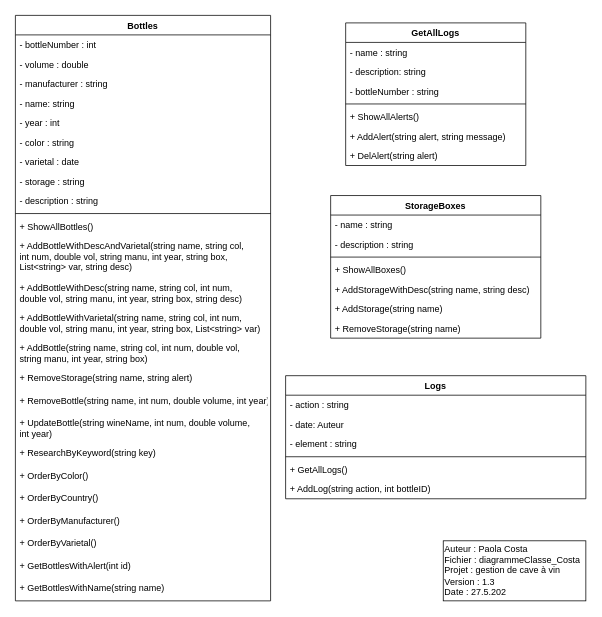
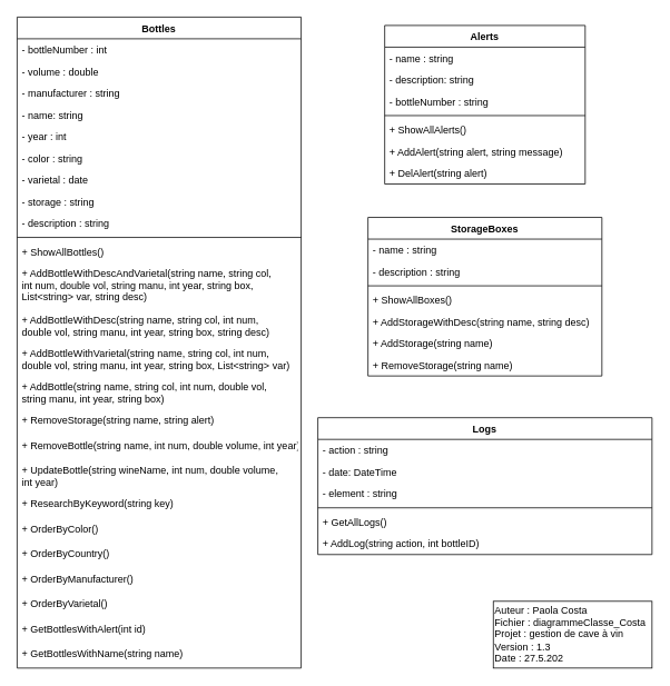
  <mxCell id="0" />
  <mxCell id="1" parent="0" />
  <mxCell id="2" value="Auteur : Paola Costa&lt;br&gt;Fichier : diagrammeClasse_Costa&lt;br&gt;Projet : gestion de cave à vin&lt;br&gt;Version : 1.3&lt;br&gt;Date : 27.5.202" style="rounded=0;whiteSpace=wrap;html=1;align=left;" parent="1" vertex="1"><mxGeometry x="590" y="720" width="190" height="80" as="geometry" /></mxCell>
  <mxCell id="3" value="Bottles" style="swimlane;fontStyle=1;align=center;verticalAlign=top;childLayout=stackLayout;horizontal=1;startSize=26;horizontalStack=0;resizeParent=1;resizeParentMax=0;resizeLast=0;collapsible=1;marginBottom=0;" parent="1" vertex="1"><mxGeometry x="20" y="20" width="340" height="780" as="geometry" /></mxCell>
  <mxCell id="4" value="- bottleNumber : int" style="text;strokeColor=none;fillColor=none;align=left;verticalAlign=top;spacingLeft=4;spacingRight=4;overflow=hidden;rotatable=0;points=[[0,0.5],[1,0.5]];portConstraint=eastwest;" parent="3" vertex="1"><mxGeometry y="26" width="340" height="26" as="geometry" /></mxCell>
  <mxCell id="5" value="- volume : double " style="text;strokeColor=none;fillColor=none;align=left;verticalAlign=top;spacingLeft=4;spacingRight=4;overflow=hidden;rotatable=0;points=[[0,0.5],[1,0.5]];portConstraint=eastwest;" parent="3" vertex="1"><mxGeometry y="52" width="340" height="26" as="geometry" /></mxCell>
  <mxCell id="6" value="- manufacturer : string" style="text;strokeColor=none;fillColor=none;align=left;verticalAlign=top;spacingLeft=4;spacingRight=4;overflow=hidden;rotatable=0;points=[[0,0.5],[1,0.5]];portConstraint=eastwest;" parent="3" vertex="1"><mxGeometry y="78" width="340" height="26" as="geometry" /></mxCell>
  <mxCell id="7" value="- name: string" style="text;strokeColor=none;fillColor=none;align=left;verticalAlign=top;spacingLeft=4;spacingRight=4;overflow=hidden;rotatable=0;points=[[0,0.5],[1,0.5]];portConstraint=eastwest;" parent="3" vertex="1"><mxGeometry y="104" width="340" height="26" as="geometry" /></mxCell>
  <mxCell id="8" value="- year : int" style="text;strokeColor=none;fillColor=none;align=left;verticalAlign=top;spacingLeft=4;spacingRight=4;overflow=hidden;rotatable=0;points=[[0,0.5],[1,0.5]];portConstraint=eastwest;" parent="3" vertex="1"><mxGeometry y="130" width="340" height="26" as="geometry" /></mxCell>
  <mxCell id="9" value="- color : string" style="text;strokeColor=none;fillColor=none;align=left;verticalAlign=top;spacingLeft=4;spacingRight=4;overflow=hidden;rotatable=0;points=[[0,0.5],[1,0.5]];portConstraint=eastwest;" parent="3" vertex="1"><mxGeometry y="156" width="340" height="26" as="geometry" /></mxCell>
  <mxCell id="10" value="- varietal : date" style="text;strokeColor=none;fillColor=none;align=left;verticalAlign=top;spacingLeft=4;spacingRight=4;overflow=hidden;rotatable=0;points=[[0,0.5],[1,0.5]];portConstraint=eastwest;" parent="3" vertex="1"><mxGeometry y="182" width="340" height="26" as="geometry" /></mxCell>
  <mxCell id="11" value="- storage : string" style="text;strokeColor=none;fillColor=none;align=left;verticalAlign=top;spacingLeft=4;spacingRight=4;overflow=hidden;rotatable=0;points=[[0,0.5],[1,0.5]];portConstraint=eastwest;" parent="3" vertex="1"><mxGeometry y="208" width="340" height="26" as="geometry" /></mxCell>
  <mxCell id="12" value="- description : string" style="text;strokeColor=none;fillColor=none;align=left;verticalAlign=top;spacingLeft=4;spacingRight=4;overflow=hidden;rotatable=0;points=[[0,0.5],[1,0.5]];portConstraint=eastwest;" parent="3" vertex="1"><mxGeometry y="234" width="340" height="26" as="geometry" /></mxCell>
  <mxCell id="13" value="" style="line;strokeWidth=1;fillColor=none;align=left;verticalAlign=middle;spacingTop=-1;spacingLeft=3;spacingRight=3;rotatable=0;labelPosition=right;points=[];portConstraint=eastwest;" parent="3" vertex="1"><mxGeometry y="260" width="340" height="8" as="geometry" /></mxCell>
  <mxCell id="14" value="+ ShowAllBottles()" style="text;strokeColor=none;fillColor=none;align=left;verticalAlign=top;spacingLeft=4;spacingRight=4;overflow=hidden;rotatable=0;points=[[0,0.5],[1,0.5]];portConstraint=eastwest;" vertex="1" parent="3"><mxGeometry y="268" width="340" height="26" as="geometry" /></mxCell>
  <mxCell id="15" value="+ AddBottleWithDescAndVarietal(string name, string col, &#10;int num, double vol, string manu, int year, string box, &#10;List&lt;string&gt; var, string desc)" style="text;strokeColor=none;fillColor=none;align=left;verticalAlign=top;spacingLeft=4;spacingRight=4;overflow=hidden;rotatable=0;points=[[0,0.5],[1,0.5]];portConstraint=eastwest;" vertex="1" parent="3"><mxGeometry y="294" width="340" height="56" as="geometry" /></mxCell>
  <mxCell id="16" value="+ AddBottleWithDesc(string name, string col, int num, &#10;double vol, string manu, int year, string box, string desc)" style="text;strokeColor=none;fillColor=none;align=left;verticalAlign=top;spacingLeft=4;spacingRight=4;overflow=hidden;rotatable=0;points=[[0,0.5],[1,0.5]];portConstraint=eastwest;" vertex="1" parent="3"><mxGeometry y="350" width="340" height="40" as="geometry" /></mxCell>
  <mxCell id="17" value="+ AddBottleWithVarietal(string name, string col, int num, &#10;double vol, string manu, int year, string box, List&lt;string&gt; var)" style="text;strokeColor=none;fillColor=none;align=left;verticalAlign=top;spacingLeft=4;spacingRight=4;overflow=hidden;rotatable=0;points=[[0,0.5],[1,0.5]];portConstraint=eastwest;" vertex="1" parent="3"><mxGeometry y="390" width="340" height="40" as="geometry" /></mxCell>
  <mxCell id="18" value="+ AddBottle(string name, string col, int num, double vol, &#10;string manu, int year, string box)" style="text;strokeColor=none;fillColor=none;align=left;verticalAlign=top;spacingLeft=4;spacingRight=4;overflow=hidden;rotatable=0;points=[[0,0.5],[1,0.5]];portConstraint=eastwest;" vertex="1" parent="3"><mxGeometry y="430" width="340" height="40" as="geometry" /></mxCell>
  <mxCell id="19" value="+ RemoveStorage(string name, string alert)" style="text;strokeColor=none;fillColor=none;align=left;verticalAlign=top;spacingLeft=4;spacingRight=4;overflow=hidden;rotatable=0;points=[[0,0.5],[1,0.5]];portConstraint=eastwest;" vertex="1" parent="3"><mxGeometry y="470" width="340" height="30" as="geometry" /></mxCell>
  <mxCell id="20" value="+ RemoveBottle(string name, int num, double volume, int year)" style="text;strokeColor=none;fillColor=none;align=left;verticalAlign=top;spacingLeft=4;spacingRight=4;overflow=hidden;rotatable=0;points=[[0,0.5],[1,0.5]];portConstraint=eastwest;" vertex="1" parent="3"><mxGeometry y="500" width="340" height="30" as="geometry" /></mxCell>
  <mxCell id="21" value="+ UpdateBottle(string wineName, int num, double volume, &#10;int year)" style="text;strokeColor=none;fillColor=none;align=left;verticalAlign=top;spacingLeft=4;spacingRight=4;overflow=hidden;rotatable=0;points=[[0,0.5],[1,0.5]];portConstraint=eastwest;" vertex="1" parent="3"><mxGeometry y="530" width="340" height="40" as="geometry" /></mxCell>
  <mxCell id="22" value="+ ResearchByKeyword(string key)" style="text;strokeColor=none;fillColor=none;align=left;verticalAlign=top;spacingLeft=4;spacingRight=4;overflow=hidden;rotatable=0;points=[[0,0.5],[1,0.5]];portConstraint=eastwest;" vertex="1" parent="3"><mxGeometry y="570" width="340" height="30" as="geometry" /></mxCell>
  <mxCell id="23" value="+ OrderByColor()" style="text;strokeColor=none;fillColor=none;align=left;verticalAlign=top;spacingLeft=4;spacingRight=4;overflow=hidden;rotatable=0;points=[[0,0.5],[1,0.5]];portConstraint=eastwest;" vertex="1" parent="3"><mxGeometry y="600" width="340" height="30" as="geometry" /></mxCell>
  <mxCell id="24" value="+ OrderByCountry()" style="text;strokeColor=none;fillColor=none;align=left;verticalAlign=top;spacingLeft=4;spacingRight=4;overflow=hidden;rotatable=0;points=[[0,0.5],[1,0.5]];portConstraint=eastwest;" vertex="1" parent="3"><mxGeometry y="630" width="340" height="30" as="geometry" /></mxCell>
  <mxCell id="25" value="+ OrderByManufacturer()" style="text;strokeColor=none;fillColor=none;align=left;verticalAlign=top;spacingLeft=4;spacingRight=4;overflow=hidden;rotatable=0;points=[[0,0.5],[1,0.5]];portConstraint=eastwest;" vertex="1" parent="3"><mxGeometry y="660" width="340" height="30" as="geometry" /></mxCell>
  <mxCell id="26" value="+ OrderByVarietal()" style="text;strokeColor=none;fillColor=none;align=left;verticalAlign=top;spacingLeft=4;spacingRight=4;overflow=hidden;rotatable=0;points=[[0,0.5],[1,0.5]];portConstraint=eastwest;" vertex="1" parent="3"><mxGeometry y="690" width="340" height="30" as="geometry" /></mxCell>
  <mxCell id="27" value="+ GetBottlesWithAlert(int id)" style="text;strokeColor=none;fillColor=none;align=left;verticalAlign=top;spacingLeft=4;spacingRight=4;overflow=hidden;rotatable=0;points=[[0,0.5],[1,0.5]];portConstraint=eastwest;" vertex="1" parent="3"><mxGeometry y="720" width="340" height="30" as="geometry" /></mxCell>
  <mxCell id="28" value="+ GetBottlesWithName(string name)" style="text;strokeColor=none;fillColor=none;align=left;verticalAlign=top;spacingLeft=4;spacingRight=4;overflow=hidden;rotatable=0;points=[[0,0.5],[1,0.5]];portConstraint=eastwest;" parent="3" vertex="1"><mxGeometry y="750" width="340" height="30" as="geometry" /></mxCell>
  <mxCell id="29" value="StorageBoxes" style="swimlane;fontStyle=1;align=center;verticalAlign=top;childLayout=stackLayout;horizontal=1;startSize=26;horizontalStack=0;resizeParent=1;resizeParentMax=0;resizeLast=0;collapsible=1;marginBottom=0;" parent="1" vertex="1"><mxGeometry x="440" y="260" width="280" height="190" as="geometry" /></mxCell>
  <mxCell id="30" value="- name : string" style="text;strokeColor=none;fillColor=none;align=left;verticalAlign=top;spacingLeft=4;spacingRight=4;overflow=hidden;rotatable=0;points=[[0,0.5],[1,0.5]];portConstraint=eastwest;" parent="29" vertex="1"><mxGeometry y="26" width="280" height="26" as="geometry" /></mxCell>
  <mxCell id="31" value="- description : string" style="text;strokeColor=none;fillColor=none;align=left;verticalAlign=top;spacingLeft=4;spacingRight=4;overflow=hidden;rotatable=0;points=[[0,0.5],[1,0.5]];portConstraint=eastwest;" parent="29" vertex="1"><mxGeometry y="52" width="280" height="26" as="geometry" /></mxCell>
  <mxCell id="32" value="" style="line;strokeWidth=1;fillColor=none;align=left;verticalAlign=middle;spacingTop=-1;spacingLeft=3;spacingRight=3;rotatable=0;labelPosition=right;points=[];portConstraint=eastwest;" parent="29" vertex="1"><mxGeometry y="78" width="280" height="8" as="geometry" /></mxCell>
  <mxCell id="33" value="+ ShowAllBoxes()" style="text;strokeColor=none;fillColor=none;align=left;verticalAlign=top;spacingLeft=4;spacingRight=4;overflow=hidden;rotatable=0;points=[[0,0.5],[1,0.5]];portConstraint=eastwest;" vertex="1" parent="29"><mxGeometry y="86" width="280" height="26" as="geometry" /></mxCell>
  <mxCell id="34" value="+ AddStorageWithDesc(string name, string desc)" style="text;strokeColor=none;fillColor=none;align=left;verticalAlign=top;spacingLeft=4;spacingRight=4;overflow=hidden;rotatable=0;points=[[0,0.5],[1,0.5]];portConstraint=eastwest;" vertex="1" parent="29"><mxGeometry y="112" width="280" height="26" as="geometry" /></mxCell>
  <mxCell id="35" value="+ AddStorage(string name)" style="text;strokeColor=none;fillColor=none;align=left;verticalAlign=top;spacingLeft=4;spacingRight=4;overflow=hidden;rotatable=0;points=[[0,0.5],[1,0.5]];portConstraint=eastwest;" vertex="1" parent="29"><mxGeometry y="138" width="280" height="26" as="geometry" /></mxCell>
  <mxCell id="36" value="+ RemoveStorage(string name)" style="text;strokeColor=none;fillColor=none;align=left;verticalAlign=top;spacingLeft=4;spacingRight=4;overflow=hidden;rotatable=0;points=[[0,0.5],[1,0.5]];portConstraint=eastwest;" parent="29" vertex="1"><mxGeometry y="164" width="280" height="26" as="geometry" /></mxCell>
- <mxCell id="37" value="GetAllLogs" style="swimlane;fontStyle=1;align=center;verticalAlign=top;childLayout=stackLayout;horizontal=1;startSize=26;horizontalStack=0;resizeParent=1;resizeParentMax=0;resizeLast=0;collapsible=1;marginBottom=0;" parent="1" vertex="1"><mxGeometry x="460" y="30" width="240" height="190" as="geometry" /></mxCell>
+ <mxCell id="37" value="Alerts" style="swimlane;fontStyle=1;align=center;verticalAlign=top;childLayout=stackLayout;horizontal=1;startSize=26;horizontalStack=0;resizeParent=1;resizeParentMax=0;resizeLast=0;collapsible=1;marginBottom=0;" parent="1" vertex="1"><mxGeometry x="460" y="30" width="240" height="190" as="geometry" /></mxCell>
  <mxCell id="38" value="- name : string" style="text;strokeColor=none;fillColor=none;align=left;verticalAlign=top;spacingLeft=4;spacingRight=4;overflow=hidden;rotatable=0;points=[[0,0.5],[1,0.5]];portConstraint=eastwest;" parent="37" vertex="1"><mxGeometry y="26" width="240" height="26" as="geometry" /></mxCell>
  <mxCell id="39" value="- description: string" style="text;strokeColor=none;fillColor=none;align=left;verticalAlign=top;spacingLeft=4;spacingRight=4;overflow=hidden;rotatable=0;points=[[0,0.5],[1,0.5]];portConstraint=eastwest;" vertex="1" parent="37"><mxGeometry y="52" width="240" height="26" as="geometry" /></mxCell>
  <mxCell id="40" value="- bottleNumber : string" style="text;strokeColor=none;fillColor=none;align=left;verticalAlign=top;spacingLeft=4;spacingRight=4;overflow=hidden;rotatable=0;points=[[0,0.5],[1,0.5]];portConstraint=eastwest;" parent="37" vertex="1"><mxGeometry y="78" width="240" height="26" as="geometry" /></mxCell>
  <mxCell id="41" value="" style="line;strokeWidth=1;fillColor=none;align=left;verticalAlign=middle;spacingTop=-1;spacingLeft=3;spacingRight=3;rotatable=0;labelPosition=right;points=[];portConstraint=eastwest;" parent="37" vertex="1"><mxGeometry y="104" width="240" height="8" as="geometry" /></mxCell>
  <mxCell id="42" value="+ ShowAllAlerts()" style="text;strokeColor=none;fillColor=none;align=left;verticalAlign=top;spacingLeft=4;spacingRight=4;overflow=hidden;rotatable=0;points=[[0,0.5],[1,0.5]];portConstraint=eastwest;" vertex="1" parent="37"><mxGeometry y="112" width="240" height="26" as="geometry" /></mxCell>
  <mxCell id="43" value="+ AddAlert(string alert, string message)" style="text;strokeColor=none;fillColor=none;align=left;verticalAlign=top;spacingLeft=4;spacingRight=4;overflow=hidden;rotatable=0;points=[[0,0.5],[1,0.5]];portConstraint=eastwest;" vertex="1" parent="37"><mxGeometry y="138" width="240" height="26" as="geometry" /></mxCell>
  <mxCell id="44" value="+ DelAlert(string alert)" style="text;strokeColor=none;fillColor=none;align=left;verticalAlign=top;spacingLeft=4;spacingRight=4;overflow=hidden;rotatable=0;points=[[0,0.5],[1,0.5]];portConstraint=eastwest;" parent="37" vertex="1"><mxGeometry y="164" width="240" height="26" as="geometry" /></mxCell>
  <mxCell id="45" value="Logs" style="swimlane;fontStyle=1;align=center;verticalAlign=top;childLayout=stackLayout;horizontal=1;startSize=26;horizontalStack=0;resizeParent=1;resizeParentMax=0;resizeLast=0;collapsible=1;marginBottom=0;" parent="1" vertex="1"><mxGeometry x="380" y="500" width="400" height="164" as="geometry" /></mxCell>
  <mxCell id="46" value="- action : string" style="text;strokeColor=none;fillColor=none;align=left;verticalAlign=top;spacingLeft=4;spacingRight=4;overflow=hidden;rotatable=0;points=[[0,0.5],[1,0.5]];portConstraint=eastwest;" parent="45" vertex="1"><mxGeometry y="26" width="400" height="26" as="geometry" /></mxCell>
- <mxCell id="47" value="- date: Auteur" style="text;strokeColor=none;fillColor=none;align=left;verticalAlign=top;spacingLeft=4;spacingRight=4;overflow=hidden;rotatable=0;points=[[0,0.5],[1,0.5]];portConstraint=eastwest;" parent="45" vertex="1"><mxGeometry y="52" width="400" height="26" as="geometry" /></mxCell>
+ <mxCell id="47" value="- date: DateTime" style="text;strokeColor=none;fillColor=none;align=left;verticalAlign=top;spacingLeft=4;spacingRight=4;overflow=hidden;rotatable=0;points=[[0,0.5],[1,0.5]];portConstraint=eastwest;" parent="45" vertex="1"><mxGeometry y="52" width="400" height="26" as="geometry" /></mxCell>
  <mxCell id="48" value="- element : string" style="text;strokeColor=none;fillColor=none;align=left;verticalAlign=top;spacingLeft=4;spacingRight=4;overflow=hidden;rotatable=0;points=[[0,0.5],[1,0.5]];portConstraint=eastwest;" parent="45" vertex="1"><mxGeometry y="78" width="400" height="26" as="geometry" /></mxCell>
  <mxCell id="49" value="" style="line;strokeWidth=1;fillColor=none;align=left;verticalAlign=middle;spacingTop=-1;spacingLeft=3;spacingRight=3;rotatable=0;labelPosition=right;points=[];portConstraint=eastwest;" parent="45" vertex="1"><mxGeometry y="104" width="400" height="8" as="geometry" /></mxCell>
  <mxCell id="50" value="+ GetAllLogs()" style="text;strokeColor=none;fillColor=none;align=left;verticalAlign=top;spacingLeft=4;spacingRight=4;overflow=hidden;rotatable=0;points=[[0,0.5],[1,0.5]];portConstraint=eastwest;" vertex="1" parent="45"><mxGeometry y="112" width="400" height="26" as="geometry" /></mxCell>
  <mxCell id="51" value="+ AddLog(string action, int bottleID) " style="text;strokeColor=none;fillColor=none;align=left;verticalAlign=top;spacingLeft=4;spacingRight=4;overflow=hidden;rotatable=0;points=[[0,0.5],[1,0.5]];portConstraint=eastwest;" parent="45" vertex="1"><mxGeometry y="138" width="400" height="26" as="geometry" /></mxCell>
